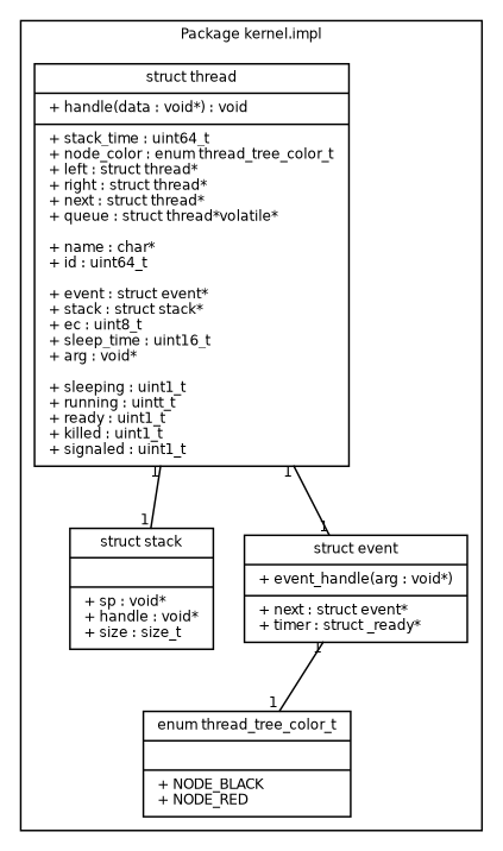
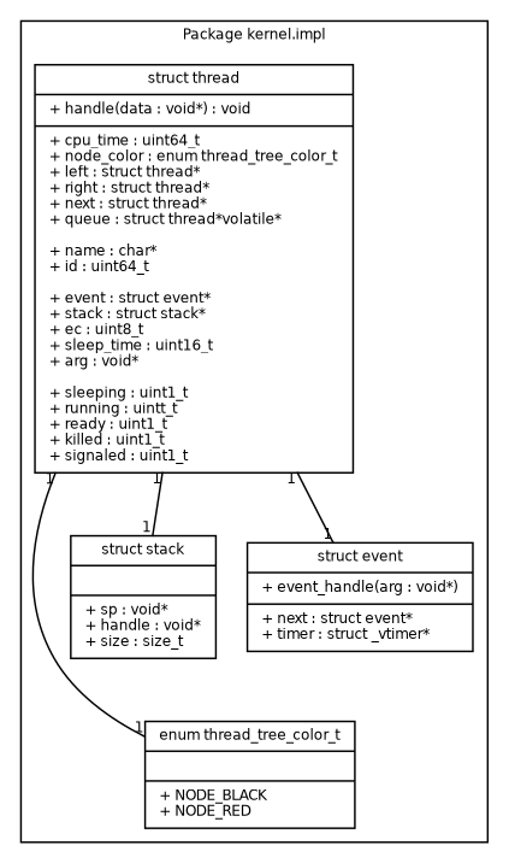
  digraph {
    fontname="Bitstream Vera Sans"
    fontsize=8
    node [fontname="Bitstream Vera Sans" fontsize=8 shape=record]
    edge [arrowhead=none fontname="Bitstream Vera Sans" fontsize=8 headlabel=1 taillabel=1]
    n1 [label="{enum thread_tree_color_t||+ NODE_BLACK\l+ NODE_RED\l}"]
-   n2 [label="{struct thread|+ handle(data : void*) : void\l|+ stack_time : uint64_t\l+ node_color : enum thread_tree_color_t\l+ left : struct thread*\l+ right : struct thread*\l+ next : struct thread*\l+ queue : struct thread*volatile*\l\l+ name : char*\l+ id : uint64_t\l\l+ event : struct event*\l+ stack : struct stack*\l+ ec : uint8_t\l+ sleep_time : uint16_t\l+ arg : void*\l\l+ sleeping : uint1_t\l+ running : uintt_t\l+ ready : uint1_t\l+ killed : uint1_t\l+ signaled : uint1_t\l}"]
+   n2 [label="{struct thread|+ handle(data : void*) : void\l|+ cpu_time : uint64_t\l+ node_color : enum thread_tree_color_t\l+ left : struct thread*\l+ right : struct thread*\l+ next : struct thread*\l+ queue : struct thread*volatile*\l\l+ name : char*\l+ id : uint64_t\l\l+ event : struct event*\l+ stack : struct stack*\l+ ec : uint8_t\l+ sleep_time : uint16_t\l+ arg : void*\l\l+ sleeping : uint1_t\l+ running : uintt_t\l+ ready : uint1_t\l+ killed : uint1_t\l+ signaled : uint1_t\l}"]
    n3 [label="{struct stack||+ sp : void*\l+ handle : void*\l+ size : size_t\l}"]
-   n4 [label="{struct event|+ event_handle(arg : void*)|+ next : struct event*\l+ timer : struct _ready*\l}"]
+   n4 [label="{struct event|+ event_handle(arg : void*)|+ next : struct event*\l+ timer : struct _vtimer*\l}"]
    subgraph cluster_1 {
      label="Package kernel.impl"
      n1
      n2
      n3
      n4
    }
-   n4 -> n1
+   n2 -> n1
    n2 -> n3
    n2 -> n4
  }
